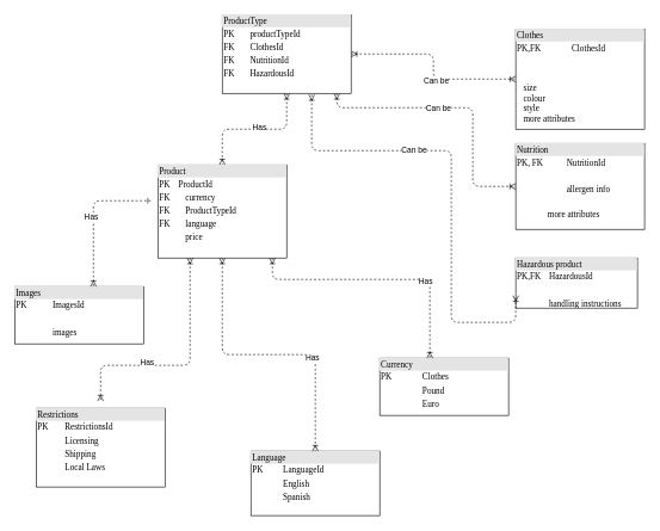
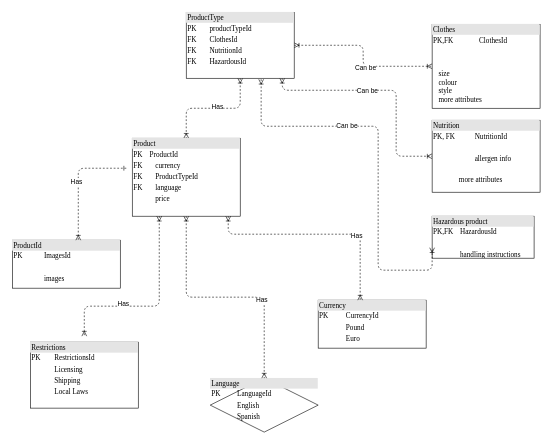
  <mxCell id="0" />
  <mxCell id="1" parent="0" />
  <mxCell id="2" style="edgeStyle=orthogonalEdgeStyle;html=1;entryX=0.5;entryY=0;dashed=1;labelBackgroundColor=none;startArrow=ERoneToMany;endArrow=ERoneToMany;fontFamily=Verdana;fontSize=12;align=left;startFill=0;" parent="1" source="8" target="13" edge="1"><mxGeometry relative="1" as="geometry" /></mxCell>
  <mxCell id="3" value="Has" style="edgeLabel;html=1;align=center;verticalAlign=middle;resizable=0;points=[];" parent="2" vertex="1" connectable="0"><mxGeometry x="-0.067" y="-3" relative="1" as="geometry"><mxPoint as="offset" /></mxGeometry></mxCell>
  <mxCell id="4" style="edgeStyle=orthogonalEdgeStyle;html=1;dashed=1;labelBackgroundColor=none;startArrow=ERoneToMany;endArrow=ERoneToMany;fontFamily=Verdana;fontSize=12;align=left;entryX=0;entryY=0.5;startFill=0;" parent="1" source="8" target="14" edge="1"><mxGeometry relative="1" as="geometry"><Array as="points"><mxPoint x="470" y="150" /><mxPoint x="660" y="150" /><mxPoint x="660" y="260" /></Array></mxGeometry></mxCell>
  <mxCell id="5" value="Can be" style="edgeLabel;html=1;align=center;verticalAlign=middle;resizable=0;points=[];" parent="4" vertex="1" connectable="0"><mxGeometry x="-0.152" relative="1" as="geometry"><mxPoint as="offset" /></mxGeometry></mxCell>
  <mxCell id="6" style="edgeStyle=orthogonalEdgeStyle;html=1;dashed=1;labelBackgroundColor=none;startArrow=ERoneToMany;endArrow=ERoneToMany;fontFamily=Verdana;fontSize=12;align=left;startFill=0;" parent="1" source="8" target="15" edge="1"><mxGeometry relative="1" as="geometry" /></mxCell>
  <mxCell id="7" value="Can be" style="edgeLabel;html=1;align=center;verticalAlign=middle;resizable=0;points=[];" parent="6" vertex="1" connectable="0"><mxGeometry x="0.152" y="-2" relative="1" as="geometry"><mxPoint as="offset" /></mxGeometry></mxCell>
  <mxCell id="8" value="&lt;div style=&quot;box-sizing: border-box ; width: 100% ; background: #e4e4e4 ; padding: 2px&quot;&gt;ProductType&lt;/div&gt;&lt;table style=&quot;width: 100% ; font-size: 1em&quot; cellpadding=&quot;2&quot; cellspacing=&quot;0&quot;&gt;&lt;tbody&gt;&lt;tr&gt;&lt;td&gt;PK&lt;/td&gt;&lt;td&gt;productTypeId&lt;/td&gt;&lt;/tr&gt;&lt;tr&gt;&lt;td&gt;FK&lt;/td&gt;&lt;td&gt;ClothesId&lt;/td&gt;&lt;/tr&gt;&lt;tr&gt;&lt;td&gt;FK&lt;/td&gt;&lt;td&gt;NutritionId&lt;/td&gt;&lt;/tr&gt;&lt;tr&gt;&lt;td&gt;FK&lt;/td&gt;&lt;td&gt;HazardousId&lt;/td&gt;&lt;/tr&gt;&lt;tr&gt;&lt;td&gt;&lt;/td&gt;&lt;td&gt;&lt;br&gt;&lt;/td&gt;&lt;/tr&gt;&lt;/tbody&gt;&lt;/table&gt;" style="verticalAlign=top;align=left;overflow=fill;html=1;rounded=0;shadow=0;comic=0;labelBackgroundColor=none;strokeWidth=1;fontFamily=Verdana;fontSize=12" parent="1" vertex="1"><mxGeometry x="310" y="20" width="180" height="110" as="geometry" /></mxCell>
  <mxCell id="9" value="&lt;div style=&quot;box-sizing: border-box ; width: 100% ; background: #e4e4e4 ; padding: 2px&quot;&gt;Hazardous product&lt;/div&gt;&lt;table style=&quot;width: 100% ; font-size: 1em&quot; cellpadding=&quot;2&quot; cellspacing=&quot;0&quot;&gt;&lt;tbody&gt;&lt;tr&gt;&lt;td&gt;PK,FK&lt;/td&gt;&lt;td&gt;HazardousId&lt;/td&gt;&lt;/tr&gt;&lt;tr&gt;&lt;td&gt;&lt;br&gt;&lt;/td&gt;&lt;td&gt;&lt;br&gt;&lt;/td&gt;&lt;/tr&gt;&lt;tr&gt;&lt;td&gt;&lt;/td&gt;&lt;td&gt;handling instructions&lt;/td&gt;&lt;/tr&gt;&lt;tr&gt;&lt;td&gt;&lt;/td&gt;&lt;td&gt;&lt;br&gt;&lt;/td&gt;&lt;/tr&gt;&lt;/tbody&gt;&lt;/table&gt;" style="verticalAlign=top;align=left;overflow=fill;html=1;rounded=0;shadow=0;comic=0;labelBackgroundColor=none;strokeWidth=1;fontFamily=Verdana;fontSize=12" parent="1" vertex="1"><mxGeometry x="720" y="360" width="170" height="70" as="geometry" /></mxCell>
- <mxCell id="10" value="&lt;div style=&quot;box-sizing: border-box ; width: 100% ; background: #e4e4e4 ; padding: 2px&quot;&gt;Language&lt;/div&gt;&lt;table style=&quot;width: 100% ; font-size: 1em&quot; cellpadding=&quot;2&quot; cellspacing=&quot;0&quot;&gt;&lt;tbody&gt;&lt;tr&gt;&lt;td&gt;PK&lt;/td&gt;&lt;td&gt;LanguageId&lt;/td&gt;&lt;/tr&gt;&lt;tr&gt;&lt;td&gt;&lt;br&gt;&lt;/td&gt;&lt;td&gt;English&lt;/td&gt;&lt;/tr&gt;&lt;tr&gt;&lt;td&gt;&lt;/td&gt;&lt;td&gt;Spanish&lt;/td&gt;&lt;/tr&gt;&lt;tr&gt;&lt;td&gt;&lt;/td&gt;&lt;td&gt;&lt;br&gt;&lt;/td&gt;&lt;/tr&gt;&lt;/tbody&gt;&lt;/table&gt;" style="verticalAlign=top;align=left;overflow=fill;html=1;rounded=0;shadow=0;comic=0;labelBackgroundColor=none;strokeWidth=1;fontFamily=Verdana;fontSize=12" parent="1" vertex="1"><mxGeometry x="350" y="630" width="180" height="90" as="geometry" /></mxCell>
+ <mxCell id="10" value="&lt;div style=&quot;box-sizing: border-box ; width: 100% ; background: #e4e4e4 ; padding: 2px&quot;&gt;Language&lt;/div&gt;&lt;table style=&quot;width: 100% ; font-size: 1em&quot; cellpadding=&quot;2&quot; cellspacing=&quot;0&quot;&gt;&lt;tbody&gt;&lt;tr&gt;&lt;td&gt;PK&lt;/td&gt;&lt;td&gt;LanguageId&lt;/td&gt;&lt;/tr&gt;&lt;tr&gt;&lt;td&gt;&lt;br&gt;&lt;/td&gt;&lt;td&gt;English&lt;/td&gt;&lt;/tr&gt;&lt;tr&gt;&lt;td&gt;&lt;/td&gt;&lt;td&gt;Spanish&lt;/td&gt;&lt;/tr&gt;&lt;tr&gt;&lt;td&gt;&lt;/td&gt;&lt;td&gt;&lt;br&gt;&lt;/td&gt;&lt;/tr&gt;&lt;/tbody&gt;&lt;/table&gt;" style="rhombus;verticalAlign=top;align=left;overflow=fill;html=1;shadow=0;comic=0;labelBackgroundColor=none;strokeWidth=1;fontFamily=Verdana;fontSize=12;" parent="1" vertex="1"><mxGeometry x="350" y="630" width="180" height="90" as="geometry" /></mxCell>
  <mxCell id="11" style="edgeStyle=orthogonalEdgeStyle;html=1;entryX=0.5;entryY=0;labelBackgroundColor=none;startArrow=ERoneToMany;endArrow=ERoneToMany;fontFamily=Verdana;fontSize=12;align=left;dashed=1;startFill=0;" parent="1" source="13" target="10" edge="1"><mxGeometry relative="1" as="geometry" /></mxCell>
  <mxCell id="12" value="Has" style="edgeLabel;html=1;align=center;verticalAlign=middle;resizable=0;points=[];" parent="11" vertex="1" connectable="0"><mxGeometry x="0.3" y="-4" relative="1" as="geometry"><mxPoint as="offset" /></mxGeometry></mxCell>
  <mxCell id="13" value="&lt;div style=&quot;box-sizing: border-box ; width: 100% ; background: #e4e4e4 ; padding: 2px&quot;&gt;Product&lt;/div&gt;&lt;table style=&quot;border-color: var(--border-color); font-size: 1em; width: 180px;&quot; cellpadding=&quot;2&quot; cellspacing=&quot;0&quot;&gt;&lt;tbody style=&quot;border-color: var(--border-color);&quot;&gt;&lt;tr style=&quot;border-color: var(--border-color);&quot;&gt;&lt;td style=&quot;border-color: var(--border-color);&quot;&gt;PK&amp;nbsp; &amp;nbsp; ProductId&lt;/td&gt;&lt;td style=&quot;border-color: var(--border-color);&quot;&gt;&lt;br&gt;&lt;/td&gt;&lt;/tr&gt;&lt;/tbody&gt;&lt;/table&gt;&lt;table style=&quot;width: 100% ; font-size: 1em&quot; cellpadding=&quot;2&quot; cellspacing=&quot;0&quot;&gt;&lt;tbody&gt;&lt;tr&gt;&lt;td&gt;FK&lt;/td&gt;&lt;td&gt;currency&lt;/td&gt;&lt;/tr&gt;&lt;tr&gt;&lt;td&gt;FK&lt;/td&gt;&lt;td&gt;ProductTypeId&lt;/td&gt;&lt;/tr&gt;&lt;tr&gt;&lt;td&gt;FK&lt;/td&gt;&lt;td&gt;language&lt;/td&gt;&lt;/tr&gt;&lt;tr&gt;&lt;td&gt;&lt;br&gt;&lt;/td&gt;&lt;td&gt;price&lt;/td&gt;&lt;/tr&gt;&lt;/tbody&gt;&lt;/table&gt;" style="verticalAlign=top;align=left;overflow=fill;html=1;rounded=0;shadow=0;comic=0;labelBackgroundColor=none;strokeWidth=1;fontFamily=Verdana;fontSize=12" parent="1" vertex="1"><mxGeometry x="220" y="230" width="180" height="130" as="geometry" /></mxCell>
  <mxCell id="14" value="&lt;div style=&quot;box-sizing: border-box ; width: 100% ; background: #e4e4e4 ; padding: 2px&quot;&gt;Nutrition&lt;/div&gt;&lt;table style=&quot;width: 100% ; font-size: 1em&quot; cellpadding=&quot;2&quot; cellspacing=&quot;0&quot;&gt;&lt;tbody&gt;&lt;tr&gt;&lt;td&gt;PK, FK&lt;/td&gt;&lt;td&gt;NutritionId&lt;/td&gt;&lt;/tr&gt;&lt;tr&gt;&lt;td&gt;&lt;br&gt;&lt;/td&gt;&lt;td&gt;&lt;br&gt;&lt;/td&gt;&lt;/tr&gt;&lt;tr&gt;&lt;td&gt;&lt;/td&gt;&lt;td&gt;allergen info&lt;/td&gt;&lt;/tr&gt;&lt;tr&gt;&lt;td&gt;&lt;/td&gt;&lt;td&gt;&lt;br&gt;&lt;/td&gt;&lt;/tr&gt;&lt;/tbody&gt;&lt;/table&gt;&amp;nbsp; &amp;nbsp; &amp;nbsp; &amp;nbsp; &amp;nbsp; &amp;nbsp; &amp;nbsp; &amp;nbsp;more attributes" style="verticalAlign=top;align=left;overflow=fill;html=1;rounded=0;shadow=0;comic=0;labelBackgroundColor=none;strokeWidth=1;fontFamily=Verdana;fontSize=12" parent="1" vertex="1"><mxGeometry x="720" y="200" width="180" height="120" as="geometry" /></mxCell>
  <mxCell id="15" value="&lt;div style=&quot;box-sizing:border-box;width:100%;background:#e4e4e4;padding:2px;&quot;&gt;Clothes&lt;/div&gt;&lt;table style=&quot;border-color: var(--border-color); font-size: 1em; width: 180px;&quot; cellpadding=&quot;2&quot; cellspacing=&quot;0&quot;&gt;&lt;tbody style=&quot;border-color: var(--border-color);&quot;&gt;&lt;tr style=&quot;border-color: var(--border-color);&quot;&gt;&lt;td style=&quot;border-color: var(--border-color);&quot;&gt;PK,FK&lt;/td&gt;&lt;td style=&quot;border-color: var(--border-color);&quot;&gt;ClothesId&lt;/td&gt;&lt;/tr&gt;&lt;/tbody&gt;&lt;/table&gt;&lt;table style=&quot;width:100%;font-size:1em;&quot; cellpadding=&quot;2&quot; cellspacing=&quot;0&quot;&gt;&lt;tbody&gt;&lt;tr&gt;&lt;td&gt;&lt;br&gt;&lt;/td&gt;&lt;td&gt;&lt;br&gt;&lt;/td&gt;&lt;/tr&gt;&lt;tr&gt;&lt;td&gt;&lt;br&gt;&lt;/td&gt;&lt;td&gt;&lt;br&gt;&lt;/td&gt;&lt;/tr&gt;&lt;tr&gt;&lt;td&gt;&lt;/td&gt;&lt;td&gt;size&lt;br&gt;colour&lt;br&gt;style&lt;br&gt;more attributes&lt;/td&gt;&lt;/tr&gt;&lt;/tbody&gt;&lt;/table&gt;" style="verticalAlign=top;align=left;overflow=fill;html=1;rounded=0;shadow=0;comic=0;labelBackgroundColor=none;strokeWidth=1;fontFamily=Verdana;fontSize=12" parent="1" vertex="1"><mxGeometry x="720" y="40" width="180" height="140" as="geometry" /></mxCell>
  <mxCell id="16" style="edgeStyle=orthogonalEdgeStyle;html=1;dashed=1;labelBackgroundColor=none;startArrow=ERoneToMany;endArrow=ERoneToMany;fontFamily=Verdana;fontSize=12;align=left;entryX=0;entryY=0.75;entryDx=0;entryDy=0;exitX=0.694;exitY=1.015;exitDx=0;exitDy=0;exitPerimeter=0;startFill=0;" parent="1" source="8" target="9" edge="1"><mxGeometry relative="1" as="geometry"><Array as="points"><mxPoint x="435" y="210" /><mxPoint x="630" y="210" /><mxPoint x="630" y="450" /></Array><mxPoint x="510" y="180" as="sourcePoint" /><mxPoint x="700" y="420" as="targetPoint" /></mxGeometry></mxCell>
  <mxCell id="17" value="Can be" style="edgeLabel;html=1;align=center;verticalAlign=middle;resizable=0;points=[];" parent="16" vertex="1" connectable="0"><mxGeometry x="-0.31" y="1" relative="1" as="geometry"><mxPoint as="offset" /></mxGeometry></mxCell>
- <mxCell id="18" value="&lt;div style=&quot;box-sizing: border-box ; width: 100% ; background: #e4e4e4 ; padding: 2px&quot;&gt;Images&lt;/div&gt;&lt;table style=&quot;width: 100% ; font-size: 1em&quot; cellpadding=&quot;2&quot; cellspacing=&quot;0&quot;&gt;&lt;tbody&gt;&lt;tr&gt;&lt;td&gt;PK&lt;/td&gt;&lt;td&gt;ImagesId&lt;/td&gt;&lt;/tr&gt;&lt;tr&gt;&lt;td&gt;&lt;/td&gt;&lt;td&gt;&lt;br&gt;&lt;/td&gt;&lt;/tr&gt;&lt;tr&gt;&lt;td&gt;&lt;/td&gt;&lt;td&gt;images&lt;/td&gt;&lt;/tr&gt;&lt;tr&gt;&lt;td&gt;&lt;/td&gt;&lt;td&gt;&lt;br&gt;&lt;/td&gt;&lt;/tr&gt;&lt;/tbody&gt;&lt;/table&gt;" style="verticalAlign=top;align=left;overflow=fill;html=1;rounded=0;shadow=0;comic=0;labelBackgroundColor=none;strokeWidth=1;fontFamily=Verdana;fontSize=12" parent="1" vertex="1"><mxGeometry x="20" y="400" width="180" height="80" as="geometry" /></mxCell>
+ <mxCell id="18" value="&lt;div style=&quot;box-sizing: border-box ; width: 100% ; background: #e4e4e4 ; padding: 2px&quot;&gt;ProductId&lt;/div&gt;&lt;table style=&quot;width: 100% ; font-size: 1em&quot; cellpadding=&quot;2&quot; cellspacing=&quot;0&quot;&gt;&lt;tbody&gt;&lt;tr&gt;&lt;td&gt;PK&lt;/td&gt;&lt;td&gt;ImagesId&lt;/td&gt;&lt;/tr&gt;&lt;tr&gt;&lt;td&gt;&lt;/td&gt;&lt;td&gt;&lt;br&gt;&lt;/td&gt;&lt;/tr&gt;&lt;tr&gt;&lt;td&gt;&lt;/td&gt;&lt;td&gt;images&lt;/td&gt;&lt;/tr&gt;&lt;tr&gt;&lt;td&gt;&lt;/td&gt;&lt;td&gt;&lt;br&gt;&lt;/td&gt;&lt;/tr&gt;&lt;/tbody&gt;&lt;/table&gt;" style="verticalAlign=top;align=left;overflow=fill;html=1;rounded=0;shadow=0;comic=0;labelBackgroundColor=none;strokeWidth=1;fontFamily=Verdana;fontSize=12" parent="1" vertex="1"><mxGeometry x="20" y="400" width="180" height="80" as="geometry" /></mxCell>
  <mxCell id="19" style="edgeStyle=orthogonalEdgeStyle;html=1;labelBackgroundColor=none;startArrow=ERone;endArrow=ERoneToMany;fontFamily=Verdana;fontSize=12;align=left;dashed=1;startFill=0;" parent="1" edge="1"><mxGeometry relative="1" as="geometry"><mxPoint x="210" y="280" as="sourcePoint" /><mxPoint x="130" y="400" as="targetPoint" /><Array as="points"><mxPoint x="130" y="280" /><mxPoint x="129" y="370" /></Array></mxGeometry></mxCell>
  <mxCell id="20" value="Has" style="edgeLabel;html=1;align=center;verticalAlign=middle;resizable=0;points=[];" parent="19" vertex="1" connectable="0"><mxGeometry x="0.02" y="-4" relative="1" as="geometry"><mxPoint as="offset" /></mxGeometry></mxCell>
- <mxCell id="21" value="&lt;div style=&quot;box-sizing: border-box ; width: 100% ; background: #e4e4e4 ; padding: 2px&quot;&gt;Currency&lt;/div&gt;&lt;table style=&quot;width: 100% ; font-size: 1em&quot; cellpadding=&quot;2&quot; cellspacing=&quot;0&quot;&gt;&lt;tbody&gt;&lt;tr&gt;&lt;td&gt;PK&lt;/td&gt;&lt;td&gt;Clothes&lt;/td&gt;&lt;/tr&gt;&lt;tr&gt;&lt;td&gt;&lt;br&gt;&lt;/td&gt;&lt;td&gt;Pound&lt;/td&gt;&lt;/tr&gt;&lt;tr&gt;&lt;td&gt;&lt;/td&gt;&lt;td&gt;Euro&lt;/td&gt;&lt;/tr&gt;&lt;tr&gt;&lt;td&gt;&lt;/td&gt;&lt;td&gt;&lt;br&gt;&lt;/td&gt;&lt;/tr&gt;&lt;/tbody&gt;&lt;/table&gt;" style="verticalAlign=top;align=left;overflow=fill;html=1;rounded=0;shadow=0;comic=0;labelBackgroundColor=none;strokeWidth=1;fontFamily=Verdana;fontSize=12" parent="1" vertex="1"><mxGeometry x="530" y="500" width="180" height="80" as="geometry" /></mxCell>
+ <mxCell id="21" value="&lt;div style=&quot;box-sizing: border-box ; width: 100% ; background: #e4e4e4 ; padding: 2px&quot;&gt;Currency&lt;/div&gt;&lt;table style=&quot;width: 100% ; font-size: 1em&quot; cellpadding=&quot;2&quot; cellspacing=&quot;0&quot;&gt;&lt;tbody&gt;&lt;tr&gt;&lt;td&gt;PK&lt;/td&gt;&lt;td&gt;CurrencyId&lt;/td&gt;&lt;/tr&gt;&lt;tr&gt;&lt;td&gt;&lt;br&gt;&lt;/td&gt;&lt;td&gt;Pound&lt;/td&gt;&lt;/tr&gt;&lt;tr&gt;&lt;td&gt;&lt;/td&gt;&lt;td&gt;Euro&lt;/td&gt;&lt;/tr&gt;&lt;tr&gt;&lt;td&gt;&lt;/td&gt;&lt;td&gt;&lt;br&gt;&lt;/td&gt;&lt;/tr&gt;&lt;/tbody&gt;&lt;/table&gt;" style="verticalAlign=top;align=left;overflow=fill;html=1;rounded=0;shadow=0;comic=0;labelBackgroundColor=none;strokeWidth=1;fontFamily=Verdana;fontSize=12" parent="1" vertex="1"><mxGeometry x="530" y="500" width="180" height="80" as="geometry" /></mxCell>
  <mxCell id="22" style="edgeStyle=orthogonalEdgeStyle;html=1;entryX=0.389;entryY=0;labelBackgroundColor=none;startArrow=ERoneToMany;endArrow=ERoneToMany;fontFamily=Verdana;fontSize=12;align=left;dashed=1;startFill=0;entryDx=0;entryDy=0;entryPerimeter=0;" parent="1" source="13" target="21" edge="1"><mxGeometry relative="1" as="geometry"><mxPoint x="390" y="340" as="sourcePoint" /><mxPoint x="530" y="590" as="targetPoint" /><Array as="points"><mxPoint x="380" y="390" /><mxPoint x="600" y="390" /></Array></mxGeometry></mxCell>
  <mxCell id="23" value="Has" style="edgeLabel;html=1;align=center;verticalAlign=middle;resizable=0;points=[];" parent="22" vertex="1" connectable="0"><mxGeometry x="0.35" y="-2" relative="1" as="geometry"><mxPoint as="offset" /></mxGeometry></mxCell>
  <mxCell id="24" value="&lt;div style=&quot;box-sizing: border-box ; width: 100% ; background: #e4e4e4 ; padding: 2px&quot;&gt;Restrictions&lt;/div&gt;&lt;table style=&quot;width: 100% ; font-size: 1em&quot; cellpadding=&quot;2&quot; cellspacing=&quot;0&quot;&gt;&lt;tbody&gt;&lt;tr&gt;&lt;td&gt;PK&lt;/td&gt;&lt;td&gt;RestrictionsId&lt;/td&gt;&lt;/tr&gt;&lt;tr&gt;&lt;td&gt;&lt;br&gt;&lt;/td&gt;&lt;td&gt;Licensing&lt;/td&gt;&lt;/tr&gt;&lt;tr&gt;&lt;td&gt;&lt;/td&gt;&lt;td&gt;Shipping&lt;/td&gt;&lt;/tr&gt;&lt;tr&gt;&lt;td&gt;&lt;/td&gt;&lt;td&gt;Local Laws&lt;/td&gt;&lt;/tr&gt;&lt;/tbody&gt;&lt;/table&gt;" style="verticalAlign=top;align=left;overflow=fill;html=1;rounded=0;shadow=0;comic=0;labelBackgroundColor=none;strokeWidth=1;fontFamily=Verdana;fontSize=12" parent="1" vertex="1"><mxGeometry x="50" y="570" width="180" height="110" as="geometry" /></mxCell>
  <mxCell id="25" style="edgeStyle=orthogonalEdgeStyle;html=1;labelBackgroundColor=none;startArrow=ERoneToMany;endArrow=ERoneToMany;fontFamily=Verdana;fontSize=12;align=left;dashed=1;startFill=0;exitX=0.25;exitY=1;exitDx=0;exitDy=0;" parent="1" source="13" edge="1"><mxGeometry relative="1" as="geometry"><mxPoint x="140" y="380" as="sourcePoint" /><mxPoint x="140" y="560" as="targetPoint" /><Array as="points"><mxPoint x="265" y="510" /><mxPoint x="140" y="510" /></Array></mxGeometry></mxCell>
  <mxCell id="26" value="Has" style="edgeLabel;html=1;align=center;verticalAlign=middle;resizable=0;points=[];" parent="25" vertex="1" connectable="0"><mxGeometry x="0.3" y="-4" relative="1" as="geometry"><mxPoint as="offset" /></mxGeometry></mxCell>
